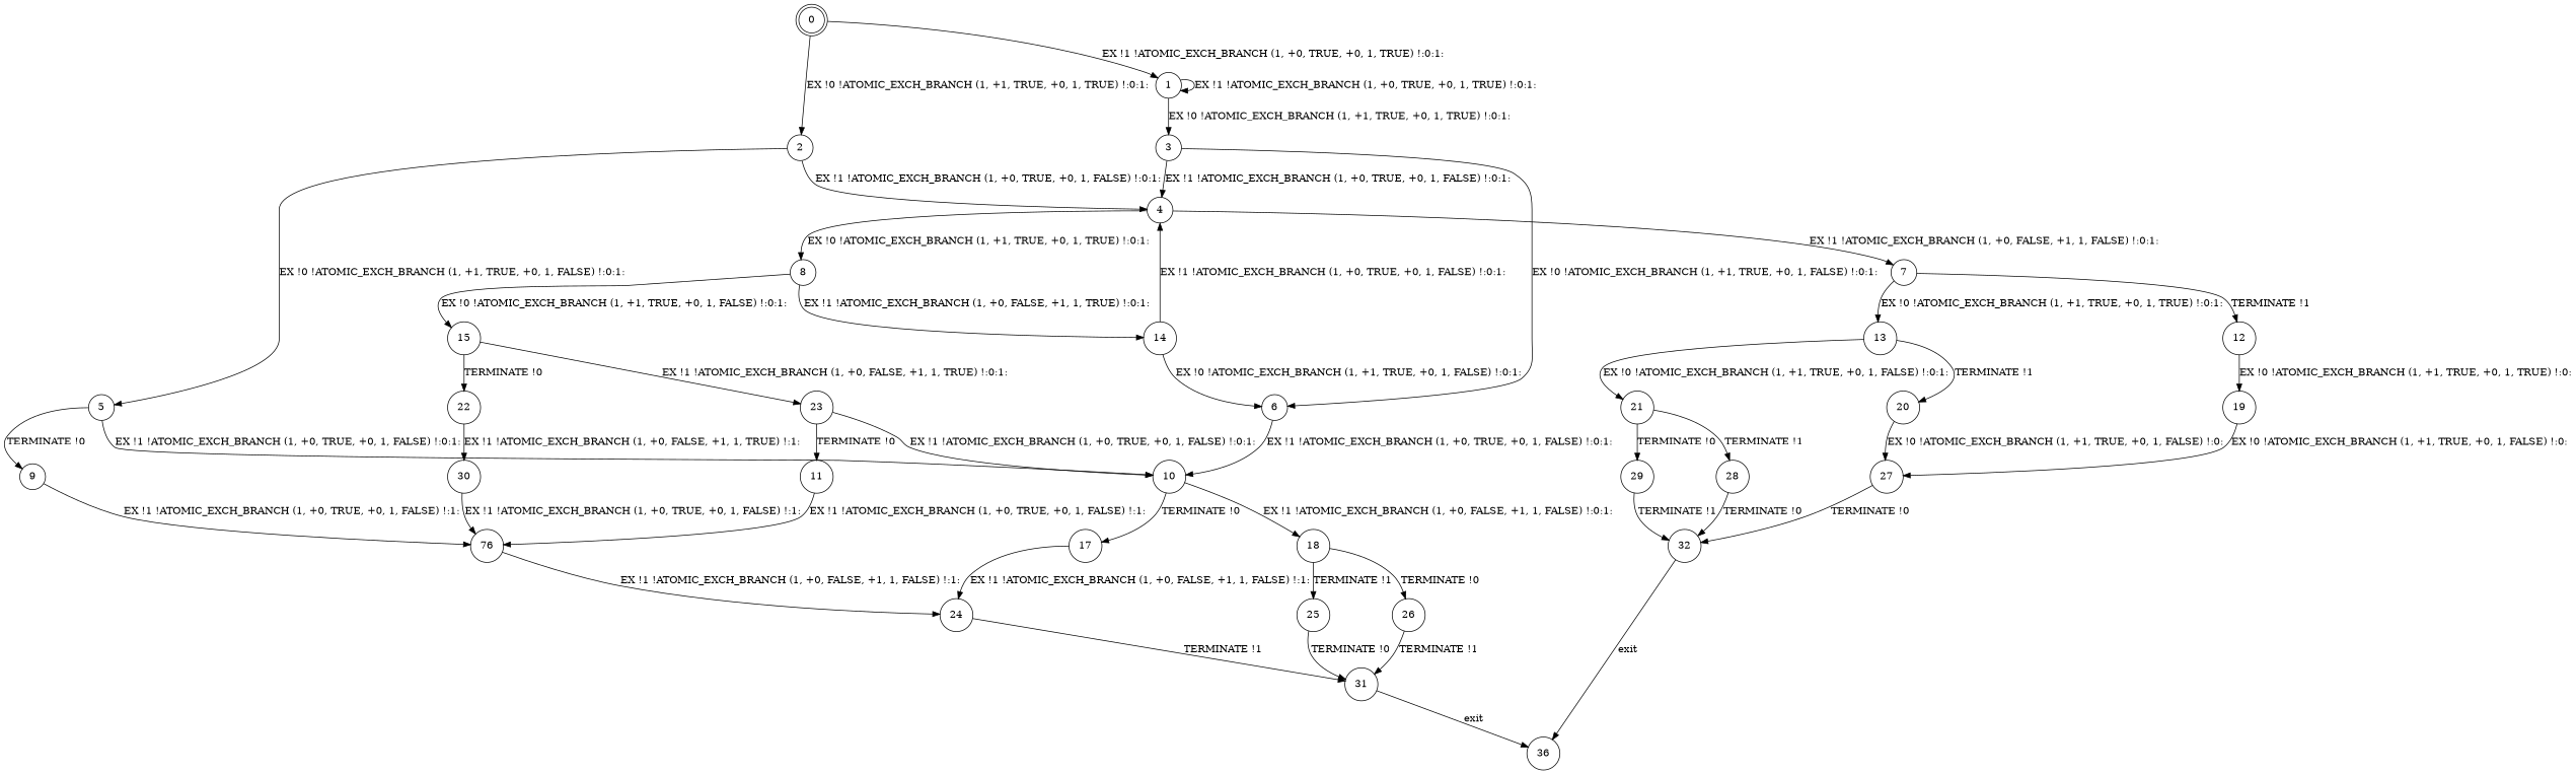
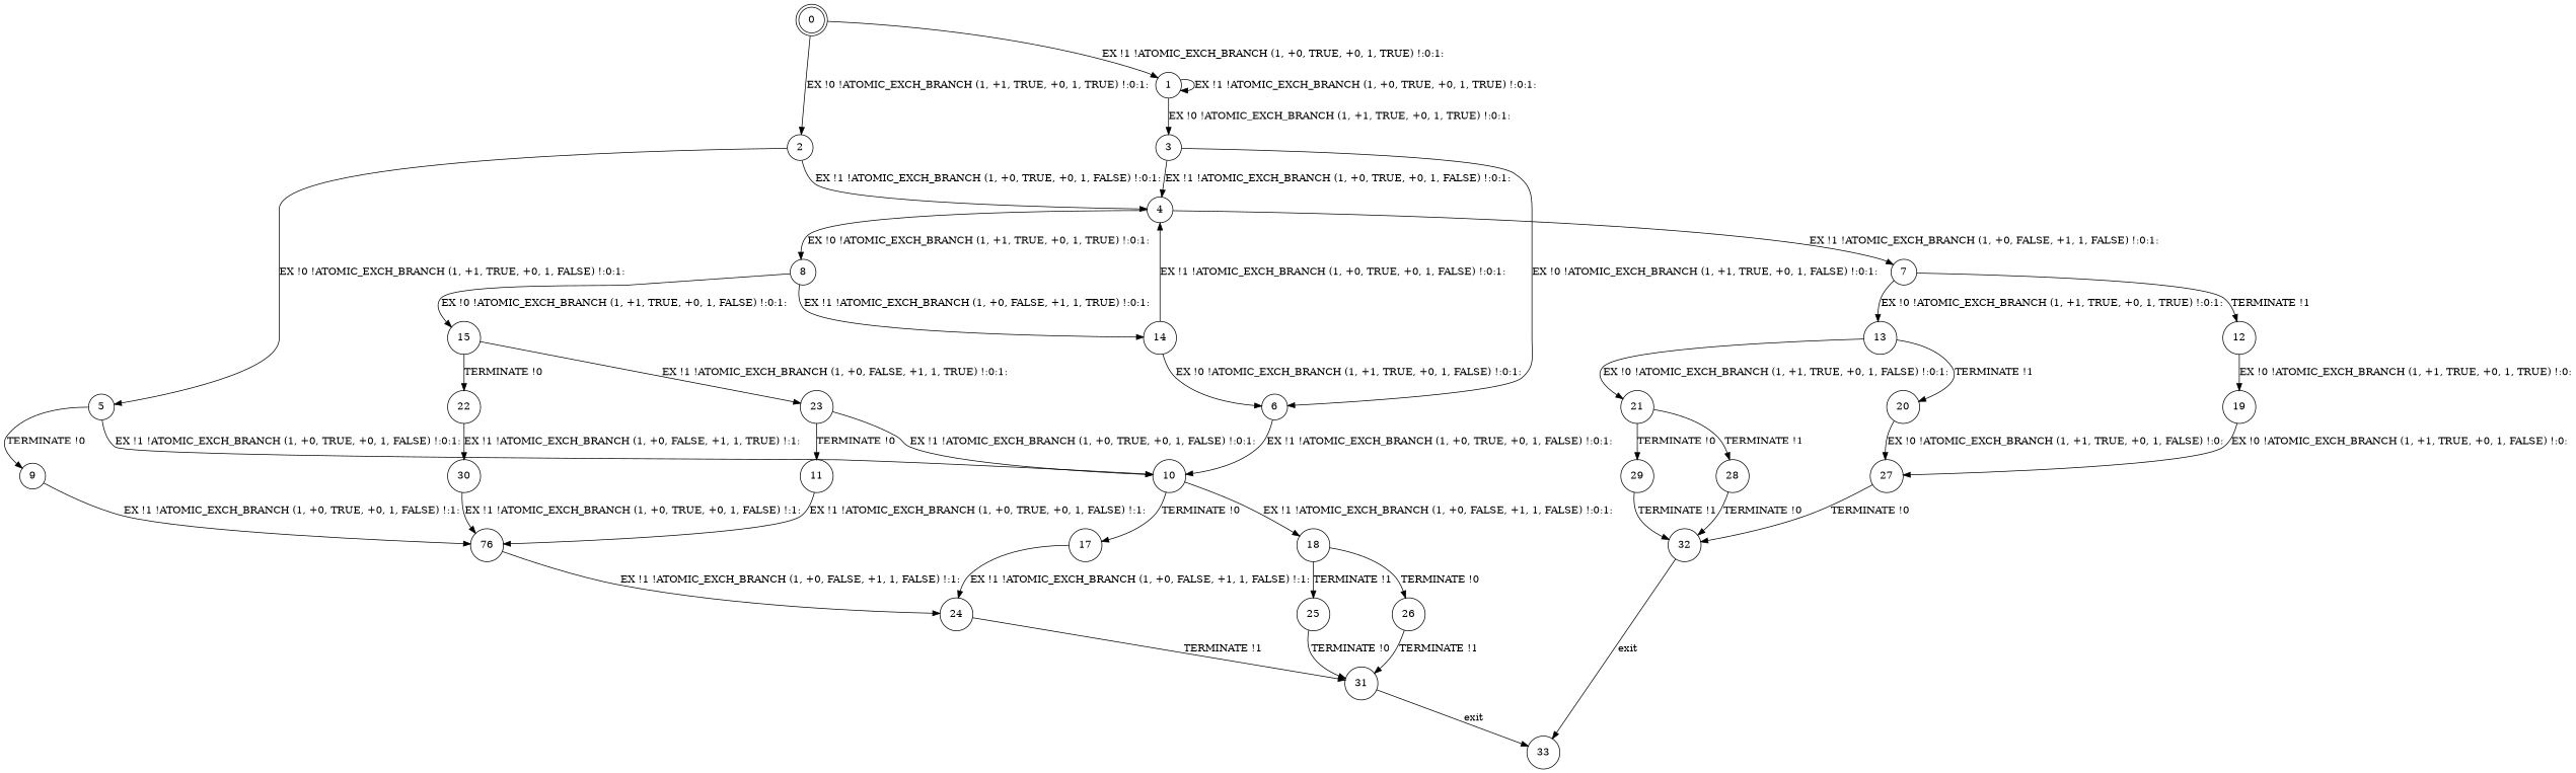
  digraph {
    node [shape=circle]
    0 [peripheries=2]
    1
    2
    3
    4
    5
    6
    7
    8
    9
    10
    12
    13
    14
    15
    n16 [label=76]
    17
    18
    11
    19
    20
    21
    22
    23
    24
    25
    26
    27
    28
    29
    30
    31
    32
-   33 [label=36]
+   33
    0 -> 1 [label="EX !1 !ATOMIC_EXCH_BRANCH (1, +0, TRUE, +0, 1, TRUE) !:0:1:"]
    0 -> 2 [label="EX !0 !ATOMIC_EXCH_BRANCH (1, +1, TRUE, +0, 1, TRUE) !:0:1:"]
    1 -> 1 [label="EX !1 !ATOMIC_EXCH_BRANCH (1, +0, TRUE, +0, 1, TRUE) !:0:1:"]
    1 -> 3 [label="EX !0 !ATOMIC_EXCH_BRANCH (1, +1, TRUE, +0, 1, TRUE) !:0:1:"]
    2 -> 4 [label="EX !1 !ATOMIC_EXCH_BRANCH (1, +0, TRUE, +0, 1, FALSE) !:0:1:"]
    2 -> 5 [label="EX !0 !ATOMIC_EXCH_BRANCH (1, +1, TRUE, +0, 1, FALSE) !:0:1:"]
    3 -> 4 [label="EX !1 !ATOMIC_EXCH_BRANCH (1, +0, TRUE, +0, 1, FALSE) !:0:1:"]
    3 -> 6 [label="EX !0 !ATOMIC_EXCH_BRANCH (1, +1, TRUE, +0, 1, FALSE) !:0:1:"]
    4 -> 7 [label="EX !1 !ATOMIC_EXCH_BRANCH (1, +0, FALSE, +1, 1, FALSE) !:0:1:"]
    4 -> 8 [label="EX !0 !ATOMIC_EXCH_BRANCH (1, +1, TRUE, +0, 1, TRUE) !:0:1:"]
    5 -> 9 [label="TERMINATE !0"]
    5 -> 10 [label="EX !1 !ATOMIC_EXCH_BRANCH (1, +0, TRUE, +0, 1, FALSE) !:0:1:"]
    6 -> 10 [label="EX !1 !ATOMIC_EXCH_BRANCH (1, +0, TRUE, +0, 1, FALSE) !:0:1:"]
    7 -> 12 [label="TERMINATE !1"]
    7 -> 13 [label="EX !0 !ATOMIC_EXCH_BRANCH (1, +1, TRUE, +0, 1, TRUE) !:0:1:"]
    8 -> 14 [label="EX !1 !ATOMIC_EXCH_BRANCH (1, +0, FALSE, +1, 1, TRUE) !:0:1:"]
    8 -> 15 [label="EX !0 !ATOMIC_EXCH_BRANCH (1, +1, TRUE, +0, 1, FALSE) !:0:1:"]
    9 -> n16 [label="EX !1 !ATOMIC_EXCH_BRANCH (1, +0, TRUE, +0, 1, FALSE) !:1:"]
    10 -> 17 [label="TERMINATE !0"]
    10 -> 18 [label="EX !1 !ATOMIC_EXCH_BRANCH (1, +0, FALSE, +1, 1, FALSE) !:0:1:"]
    12 -> 19 [label="EX !0 !ATOMIC_EXCH_BRANCH (1, +1, TRUE, +0, 1, TRUE) !:0:"]
    13 -> 20 [label="TERMINATE !1"]
    13 -> 21 [label="EX !0 !ATOMIC_EXCH_BRANCH (1, +1, TRUE, +0, 1, FALSE) !:0:1:"]
    14 -> 4 [label="EX !1 !ATOMIC_EXCH_BRANCH (1, +0, TRUE, +0, 1, FALSE) !:0:1:"]
    14 -> 6 [label="EX !0 !ATOMIC_EXCH_BRANCH (1, +1, TRUE, +0, 1, FALSE) !:0:1:"]
    15 -> 22 [label="TERMINATE !0"]
    15 -> 23 [label="EX !1 !ATOMIC_EXCH_BRANCH (1, +0, FALSE, +1, 1, TRUE) !:0:1:"]
    n16 -> 24 [label="EX !1 !ATOMIC_EXCH_BRANCH (1, +0, FALSE, +1, 1, FALSE) !:1:"]
    17 -> 24 [label="EX !1 !ATOMIC_EXCH_BRANCH (1, +0, FALSE, +1, 1, FALSE) !:1:"]
    18 -> 25 [label="TERMINATE !1"]
    18 -> 26 [label="TERMINATE !0"]
    11 -> n16 [label="EX !1 !ATOMIC_EXCH_BRANCH (1, +0, TRUE, +0, 1, FALSE) !:1:"]
    19 -> 27 [label="EX !0 !ATOMIC_EXCH_BRANCH (1, +1, TRUE, +0, 1, FALSE) !:0:"]
    20 -> 27 [label="EX !0 !ATOMIC_EXCH_BRANCH (1, +1, TRUE, +0, 1, FALSE) !:0:"]
    21 -> 28 [label="TERMINATE !1"]
    21 -> 29 [label="TERMINATE !0"]
    22 -> 30 [label="EX !1 !ATOMIC_EXCH_BRANCH (1, +0, FALSE, +1, 1, TRUE) !:1:"]
    23 -> 10 [label="EX !1 !ATOMIC_EXCH_BRANCH (1, +0, TRUE, +0, 1, FALSE) !:0:1:"]
    23 -> 11 [label="TERMINATE !0"]
    24 -> 31 [label="TERMINATE !1"]
    25 -> 31 [label="TERMINATE !0"]
    26 -> 31 [label="TERMINATE !1"]
    27 -> 32 [label="TERMINATE !0"]
    28 -> 32 [label="TERMINATE !0"]
    29 -> 32 [label="TERMINATE !1"]
    30 -> n16 [label="EX !1 !ATOMIC_EXCH_BRANCH (1, +0, TRUE, +0, 1, FALSE) !:1:"]
    31 -> 33 [label=exit]
    32 -> 33 [label=exit]
  }
